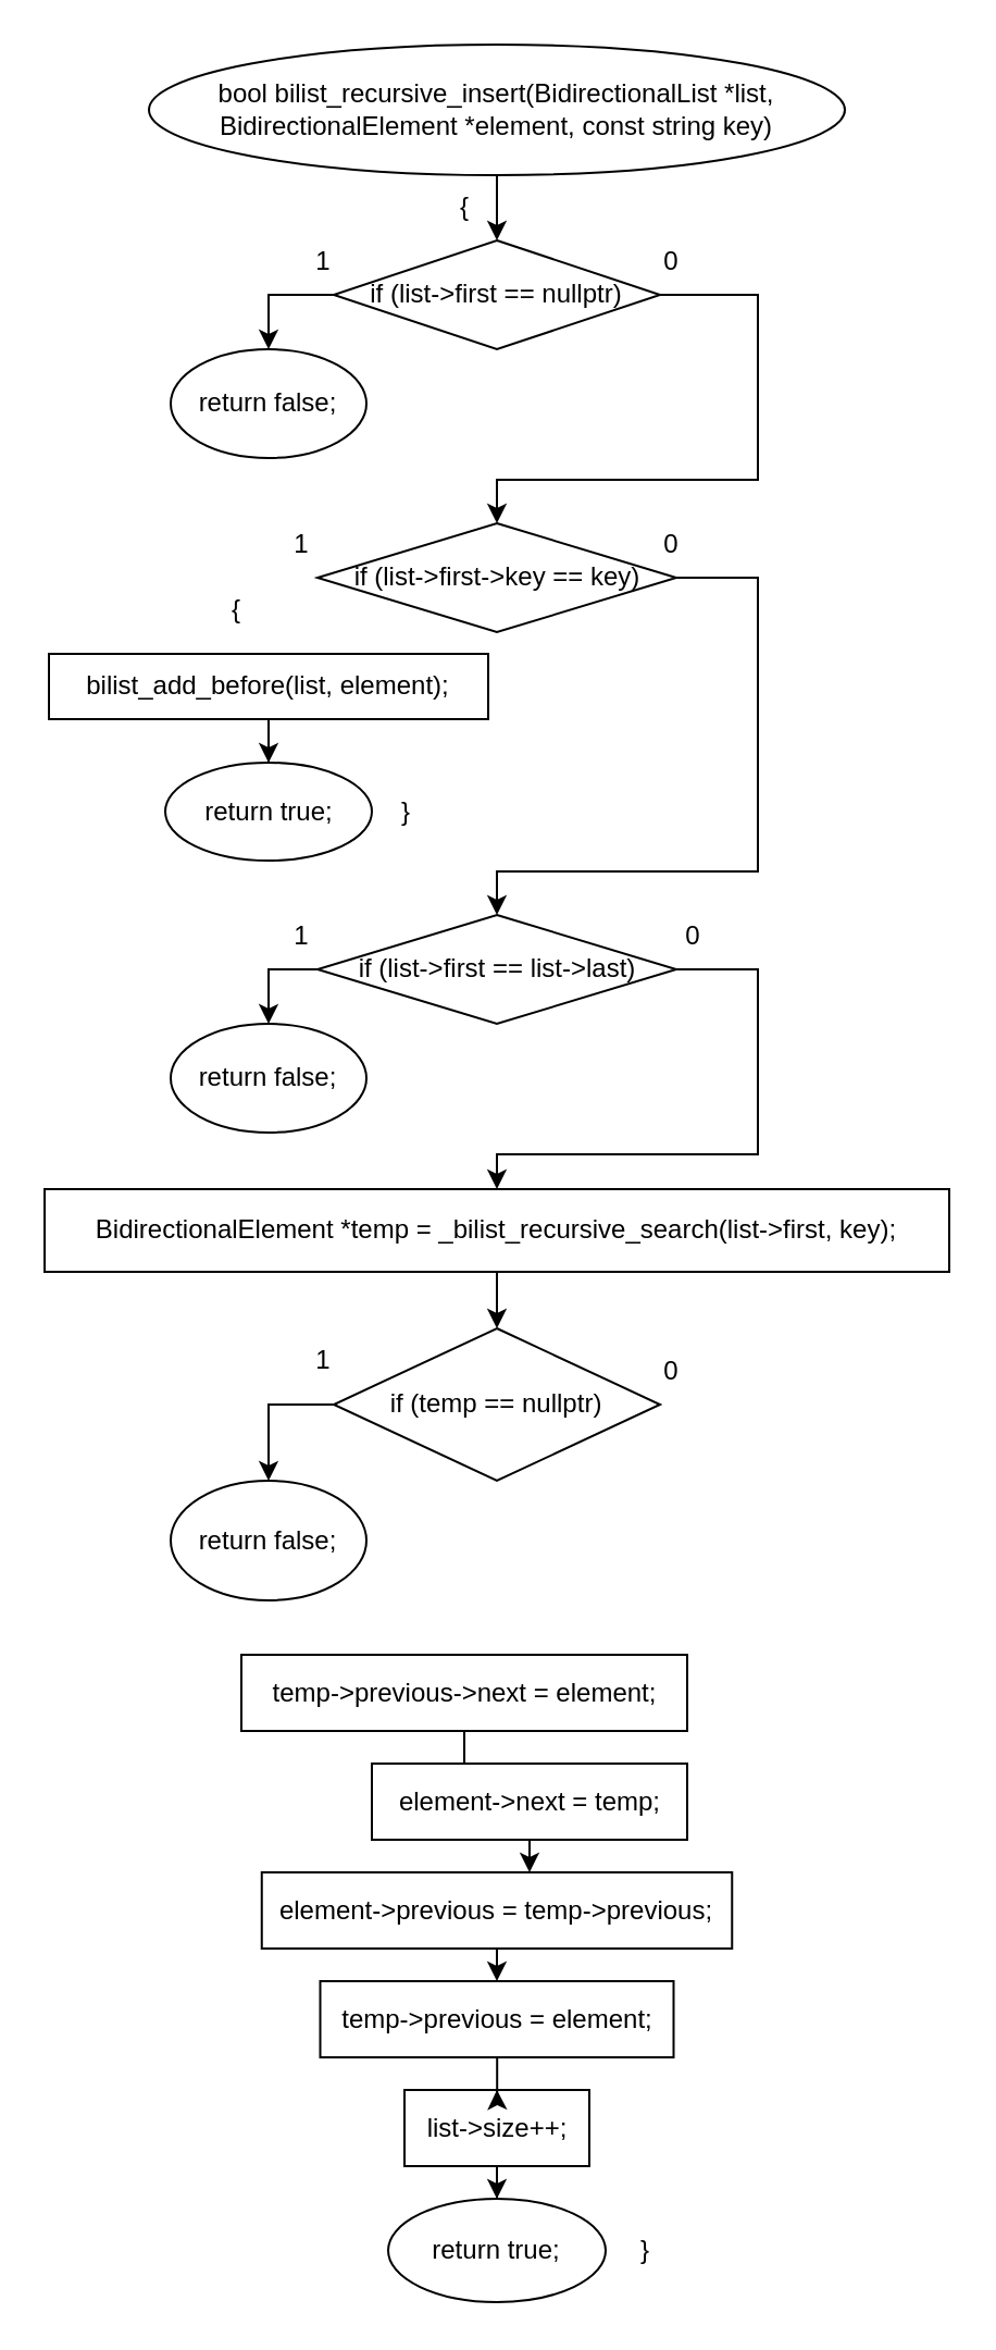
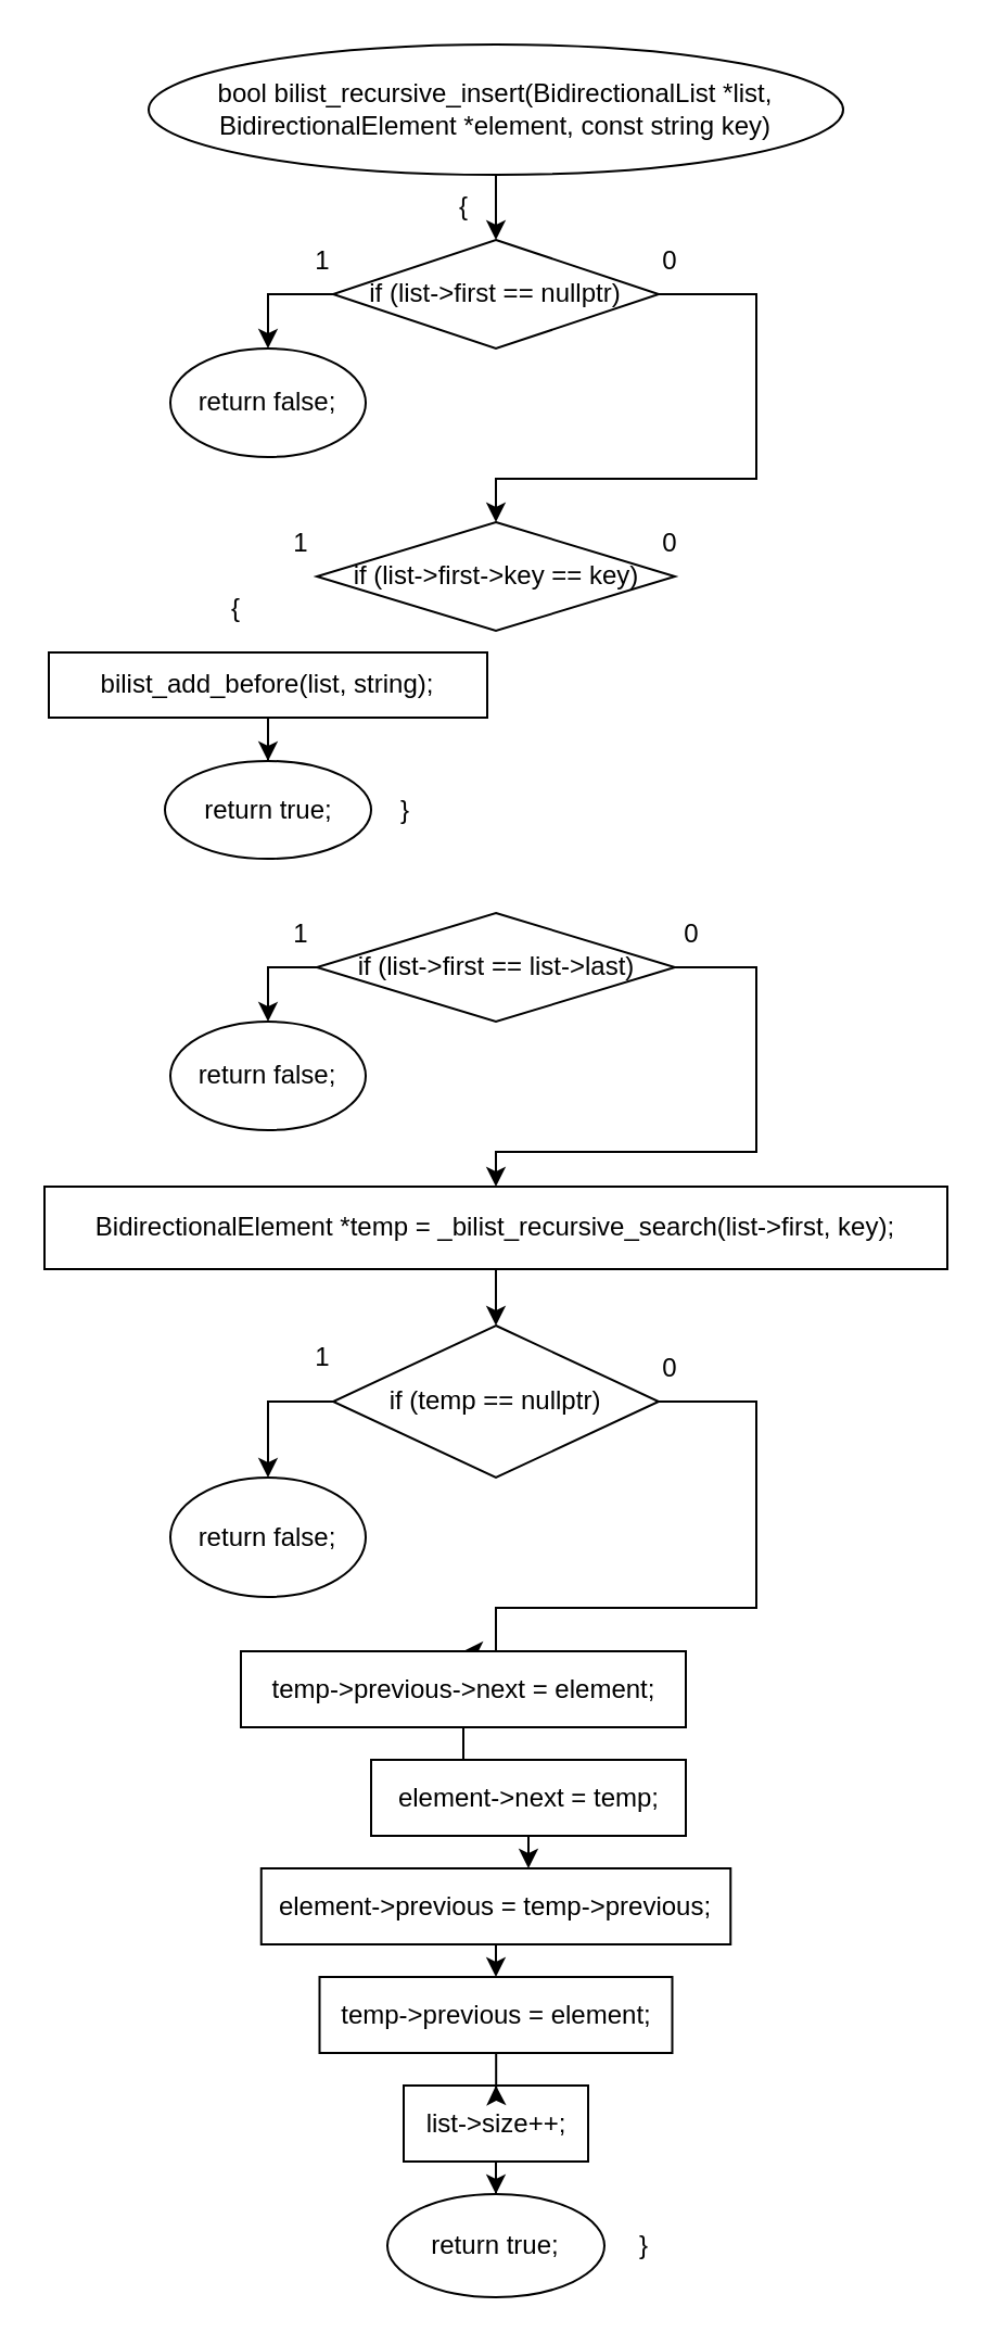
  <mxCell id="0" />
  <mxCell id="1" parent="0" />
  <mxCell id="2" value="" style="edgeStyle=orthogonalEdgeStyle;rounded=0;orthogonalLoop=1;jettySize=auto;html=1;" parent="1" source="3" target="6" edge="1"><mxGeometry relative="1" as="geometry" /></mxCell>
  <mxCell id="3" value="bool bilist_recursive_insert(BidirectionalList *list, BidirectionalElement *element, const string key)" style="ellipse;whiteSpace=wrap;html=1;" parent="1" vertex="1"><mxGeometry x="68" y="20" width="320" height="60" as="geometry" /></mxCell>
  <mxCell id="4" value="" style="edgeStyle=orthogonalEdgeStyle;rounded=0;orthogonalLoop=1;jettySize=auto;html=1;entryX=0.5;entryY=0;entryDx=0;entryDy=0;exitX=0;exitY=0.5;exitDx=0;exitDy=0;" parent="1" source="6" target="8" edge="1"><mxGeometry relative="1" as="geometry"><mxPoint x="38" y="135" as="targetPoint" /></mxGeometry></mxCell>
  <mxCell id="5" value="" style="edgeStyle=orthogonalEdgeStyle;rounded=0;orthogonalLoop=1;jettySize=auto;html=1;entryX=0.5;entryY=0;entryDx=0;entryDy=0;" parent="1" source="6" target="10" edge="1"><mxGeometry relative="1" as="geometry"><Array as="points"><mxPoint x="348" y="135" /><mxPoint x="348" y="220" /><mxPoint x="228" y="220" /></Array></mxGeometry></mxCell>
  <mxCell id="6" value="if (list-&amp;gt;first == nullptr)" style="rhombus;whiteSpace=wrap;html=1;" parent="1" vertex="1"><mxGeometry x="153" y="110" width="150" height="50" as="geometry" /></mxCell>
  <mxCell id="7" value="{" style="text;html=1;align=center;verticalAlign=middle;resizable=0;points=[];autosize=1;strokeColor=none;fillColor=none;" parent="1" vertex="1"><mxGeometry x="198" y="80" width="30" height="30" as="geometry" /></mxCell>
  <mxCell id="8" value="return false;" style="ellipse;whiteSpace=wrap;html=1;" parent="1" vertex="1"><mxGeometry x="78" y="160" width="90" height="50" as="geometry" /></mxCell>
- <mxCell id="9" value="" style="edgeStyle=orthogonalEdgeStyle;rounded=0;orthogonalLoop=1;jettySize=auto;html=1;entryX=0.5;entryY=0;entryDx=0;entryDy=0;" parent="1" source="10" target="20" edge="1"><mxGeometry relative="1" as="geometry"><Array as="points"><mxPoint x="348" y="265" /><mxPoint x="348" y="400" /><mxPoint x="228" y="400" /></Array></mxGeometry></mxCell>
  <mxCell id="10" value="if (list-&amp;gt;first-&amp;gt;key == key)" style="rhombus;whiteSpace=wrap;html=1;" parent="1" vertex="1"><mxGeometry x="145.5" y="240" width="165" height="50" as="geometry" /></mxCell>
  <mxCell id="11" value="" style="edgeStyle=orthogonalEdgeStyle;rounded=0;orthogonalLoop=1;jettySize=auto;html=1;" parent="1" source="12" target="16" edge="1"><mxGeometry relative="1" as="geometry" /></mxCell>
- <mxCell id="12" value="bilist_add_before(list, element);" style="whiteSpace=wrap;html=1;" parent="1" vertex="1"><mxGeometry x="22" y="300" width="202" height="30" as="geometry" /></mxCell>
+ <mxCell id="12" value="bilist_add_before(list, string);" style="whiteSpace=wrap;html=1;" parent="1" vertex="1"><mxGeometry x="22" y="300" width="202" height="30" as="geometry" /></mxCell>
  <mxCell id="13" value="1" style="text;html=1;align=center;verticalAlign=middle;resizable=0;points=[];autosize=1;strokeColor=none;fillColor=none;" parent="1" vertex="1"><mxGeometry x="123" y="235" width="30" height="30" as="geometry" /></mxCell>
  <mxCell id="14" value="1" style="text;html=1;align=center;verticalAlign=middle;resizable=0;points=[];autosize=1;strokeColor=none;fillColor=none;" parent="1" vertex="1"><mxGeometry x="133" y="105" width="30" height="30" as="geometry" /></mxCell>
  <mxCell id="15" value="0" style="text;html=1;align=center;verticalAlign=middle;resizable=0;points=[];autosize=1;strokeColor=none;fillColor=none;" parent="1" vertex="1"><mxGeometry x="293" y="105" width="30" height="30" as="geometry" /></mxCell>
  <mxCell id="16" value="return true;" style="ellipse;whiteSpace=wrap;html=1;" parent="1" vertex="1"><mxGeometry x="75.5" y="350" width="95" height="45" as="geometry" /></mxCell>
  <mxCell id="17" value="{" style="text;html=1;align=center;verticalAlign=middle;resizable=0;points=[];autosize=1;strokeColor=none;fillColor=none;" parent="1" vertex="1"><mxGeometry x="93" y="265" width="30" height="30" as="geometry" /></mxCell>
  <mxCell id="18" value="}" style="text;html=1;align=center;verticalAlign=middle;resizable=0;points=[];autosize=1;strokeColor=none;fillColor=none;" parent="1" vertex="1"><mxGeometry x="170.5" y="357.5" width="30" height="30" as="geometry" /></mxCell>
  <mxCell id="19" value="" style="edgeStyle=orthogonalEdgeStyle;rounded=0;orthogonalLoop=1;jettySize=auto;html=1;entryX=0.5;entryY=0;entryDx=0;entryDy=0;" parent="1" source="20" target="25" edge="1"><mxGeometry relative="1" as="geometry"><Array as="points"><mxPoint x="348" y="445" /><mxPoint x="348" y="530" /><mxPoint x="228" y="530" /></Array></mxGeometry></mxCell>
  <mxCell id="20" value="if (list-&amp;gt;first == list-&amp;gt;last)" style="rhombus;whiteSpace=wrap;html=1;" parent="1" vertex="1"><mxGeometry x="145.5" y="420" width="165" height="50" as="geometry" /></mxCell>
  <mxCell id="21" value="0" style="text;html=1;align=center;verticalAlign=middle;resizable=0;points=[];autosize=1;strokeColor=none;fillColor=none;" parent="1" vertex="1"><mxGeometry x="293" y="235" width="30" height="30" as="geometry" /></mxCell>
  <mxCell id="22" value="" style="edgeStyle=orthogonalEdgeStyle;rounded=0;orthogonalLoop=1;jettySize=auto;html=1;entryX=0.5;entryY=0;entryDx=0;entryDy=0;exitX=0;exitY=0.5;exitDx=0;exitDy=0;" parent="1" source="20" target="23" edge="1"><mxGeometry relative="1" as="geometry"><mxPoint x="130.5" y="460" as="sourcePoint" /><mxPoint x="15.5" y="460" as="targetPoint" /></mxGeometry></mxCell>
  <mxCell id="23" value="return false;" style="ellipse;whiteSpace=wrap;html=1;" parent="1" vertex="1"><mxGeometry x="78" y="470" width="90" height="50" as="geometry" /></mxCell>
  <mxCell id="24" value="" style="edgeStyle=orthogonalEdgeStyle;rounded=0;orthogonalLoop=1;jettySize=auto;html=1;" parent="1" source="25" target="30" edge="1"><mxGeometry relative="1" as="geometry" /></mxCell>
  <mxCell id="25" value="BidirectionalElement *temp = _bilist_recursive_search(list-&amp;gt;first, key);" style="whiteSpace=wrap;html=1;" parent="1" vertex="1"><mxGeometry x="20" y="546" width="416" height="38" as="geometry" /></mxCell>
  <mxCell id="26" value="0" style="text;html=1;align=center;verticalAlign=middle;resizable=0;points=[];autosize=1;strokeColor=none;fillColor=none;" parent="1" vertex="1"><mxGeometry x="303" y="415" width="30" height="30" as="geometry" /></mxCell>
  <mxCell id="27" value="1" style="text;html=1;align=center;verticalAlign=middle;resizable=0;points=[];autosize=1;strokeColor=none;fillColor=none;" parent="1" vertex="1"><mxGeometry x="123" y="415" width="30" height="30" as="geometry" /></mxCell>
  <mxCell id="28" value="" style="edgeStyle=orthogonalEdgeStyle;rounded=0;orthogonalLoop=1;jettySize=auto;html=1;entryX=0.5;entryY=0;entryDx=0;entryDy=0;exitX=0;exitY=0.5;exitDx=0;exitDy=0;" parent="1" source="30" target="31" edge="1"><mxGeometry relative="1" as="geometry" /></mxCell>
+ <mxCell id="29" value="" style="edgeStyle=orthogonalEdgeStyle;rounded=0;orthogonalLoop=1;jettySize=auto;html=1;entryX=0.5;entryY=0;entryDx=0;entryDy=0;entryPerimeter=0;" parent="1" source="30" target="34" edge="1"><mxGeometry relative="1" as="geometry"><Array as="points"><mxPoint x="348" y="645" /><mxPoint x="348" y="740" /><mxPoint x="228" y="740" /></Array></mxGeometry></mxCell>
  <mxCell id="30" value="if (temp == nullptr)" style="rhombus;whiteSpace=wrap;html=1;" parent="1" vertex="1"><mxGeometry x="153" y="610" width="150" height="70" as="geometry" /></mxCell>
  <mxCell id="31" value="return false;" style="ellipse;whiteSpace=wrap;html=1;" parent="1" vertex="1"><mxGeometry x="78" y="680" width="90" height="55" as="geometry" /></mxCell>
  <mxCell id="32" value="1" style="text;html=1;align=center;verticalAlign=middle;resizable=0;points=[];autosize=1;strokeColor=none;fillColor=none;" parent="1" vertex="1"><mxGeometry x="133" y="610" width="30" height="30" as="geometry" /></mxCell>
  <mxCell id="33" value="" style="edgeStyle=orthogonalEdgeStyle;rounded=0;orthogonalLoop=1;jettySize=auto;html=1;" parent="1" source="34" target="37" edge="1"><mxGeometry relative="1" as="geometry" /></mxCell>
  <mxCell id="34" value="temp-&amp;gt;previous-&amp;gt;next = element;" style="whiteSpace=wrap;html=1;" parent="1" vertex="1"><mxGeometry x="110.5" y="760" width="205" height="35" as="geometry" /></mxCell>
  <mxCell id="35" value="0" style="text;html=1;align=center;verticalAlign=middle;resizable=0;points=[];autosize=1;strokeColor=none;fillColor=none;" parent="1" vertex="1"><mxGeometry x="293" y="615" width="30" height="30" as="geometry" /></mxCell>
  <mxCell id="36" value="" style="edgeStyle=orthogonalEdgeStyle;rounded=0;orthogonalLoop=1;jettySize=auto;html=1;" edge="1" parent="1" source="37" target="43"><mxGeometry relative="1" as="geometry"><Array as="points"><mxPoint x="228" y="860" /><mxPoint x="228" y="860" /></Array></mxGeometry></mxCell>
  <mxCell id="37" value="element-&amp;gt;next = temp;" style="whiteSpace=wrap;html=1;" parent="1" vertex="1"><mxGeometry x="170.5" y="810" width="145" height="35" as="geometry" /></mxCell>
  <mxCell id="38" value="" style="edgeStyle=orthogonalEdgeStyle;rounded=0;orthogonalLoop=1;jettySize=auto;html=1;" parent="1" source="39" target="40" edge="1"><mxGeometry relative="1" as="geometry" /></mxCell>
  <mxCell id="39" value="list-&amp;gt;size++;" style="whiteSpace=wrap;html=1;" parent="1" vertex="1"><mxGeometry x="185.5" y="960" width="85" height="35" as="geometry" /></mxCell>
  <mxCell id="40" value="return true;" style="ellipse;whiteSpace=wrap;html=1;" parent="1" vertex="1"><mxGeometry x="178" y="1010" width="100" height="47.5" as="geometry" /></mxCell>
  <mxCell id="41" value="}" style="text;html=1;align=center;verticalAlign=middle;resizable=0;points=[];autosize=1;strokeColor=none;fillColor=none;" parent="1" vertex="1"><mxGeometry x="280.5" y="1018.75" width="30" height="30" as="geometry" /></mxCell>
  <mxCell id="42" value="" style="edgeStyle=orthogonalEdgeStyle;rounded=0;orthogonalLoop=1;jettySize=auto;html=1;entryX=0.5;entryY=0;entryDx=0;entryDy=0;" edge="1" parent="1" source="43" target="45"><mxGeometry relative="1" as="geometry"><Array as="points"><mxPoint x="228" y="910" /><mxPoint x="228" y="910" /></Array></mxGeometry></mxCell>
  <mxCell id="43" value="element-&amp;gt;previous = temp-&amp;gt;previous;" style="whiteSpace=wrap;html=1;" vertex="1" parent="1"><mxGeometry x="119.88" y="860" width="216.25" height="35" as="geometry" /></mxCell>
  <mxCell id="44" value="" style="edgeStyle=orthogonalEdgeStyle;rounded=0;orthogonalLoop=1;jettySize=auto;html=1;" edge="1" parent="1" source="45"><mxGeometry relative="1" as="geometry"><mxPoint x="228" y="960" as="targetPoint" /><Array as="points" /></mxGeometry></mxCell>
  <mxCell id="45" value="temp-&amp;gt;previous = element;" style="whiteSpace=wrap;html=1;" vertex="1" parent="1"><mxGeometry x="146.75" y="910" width="162.5" height="35" as="geometry" /></mxCell>
